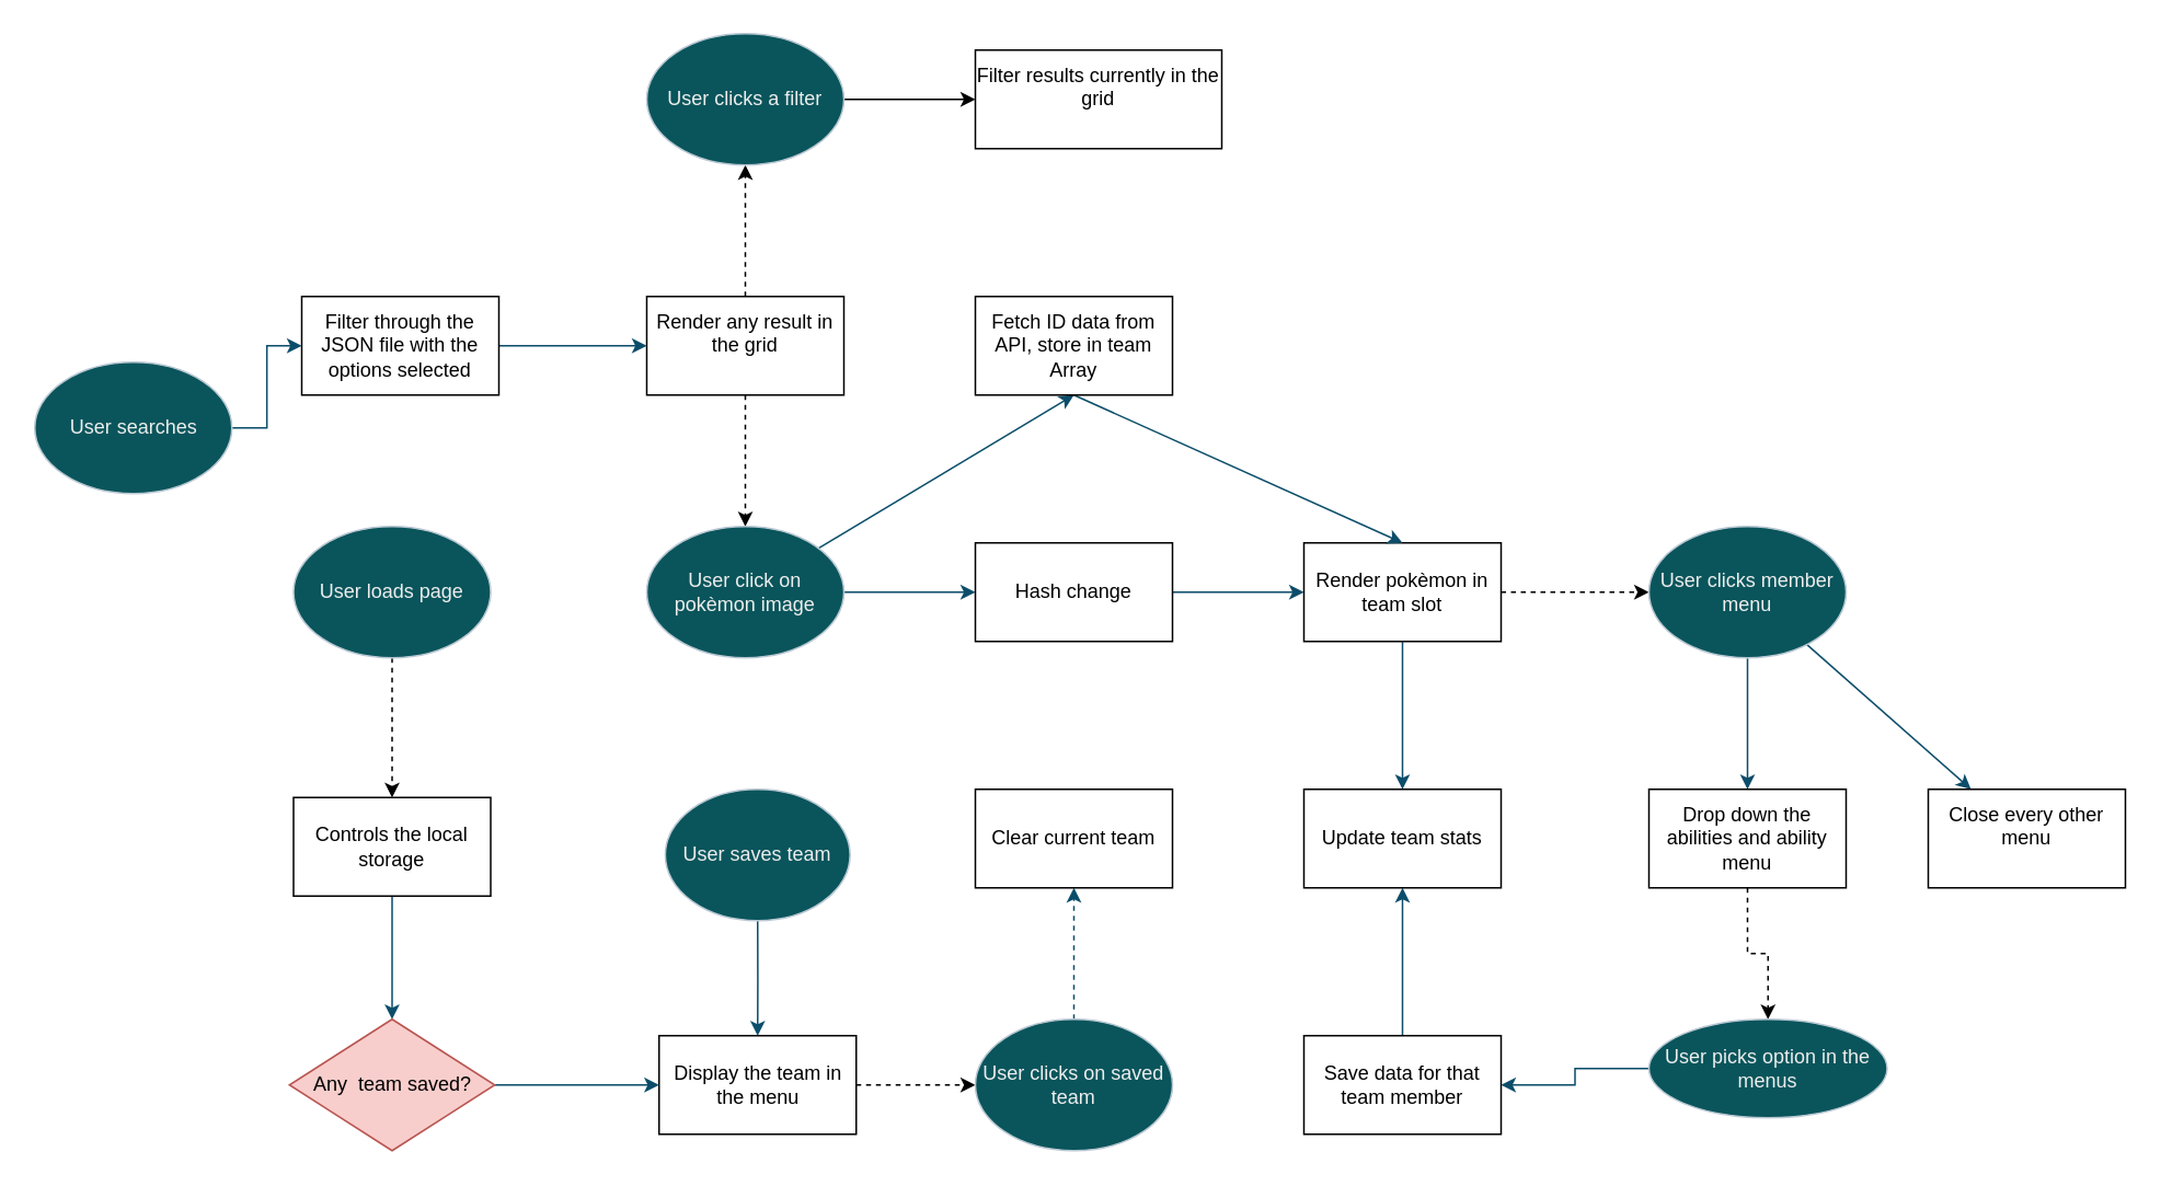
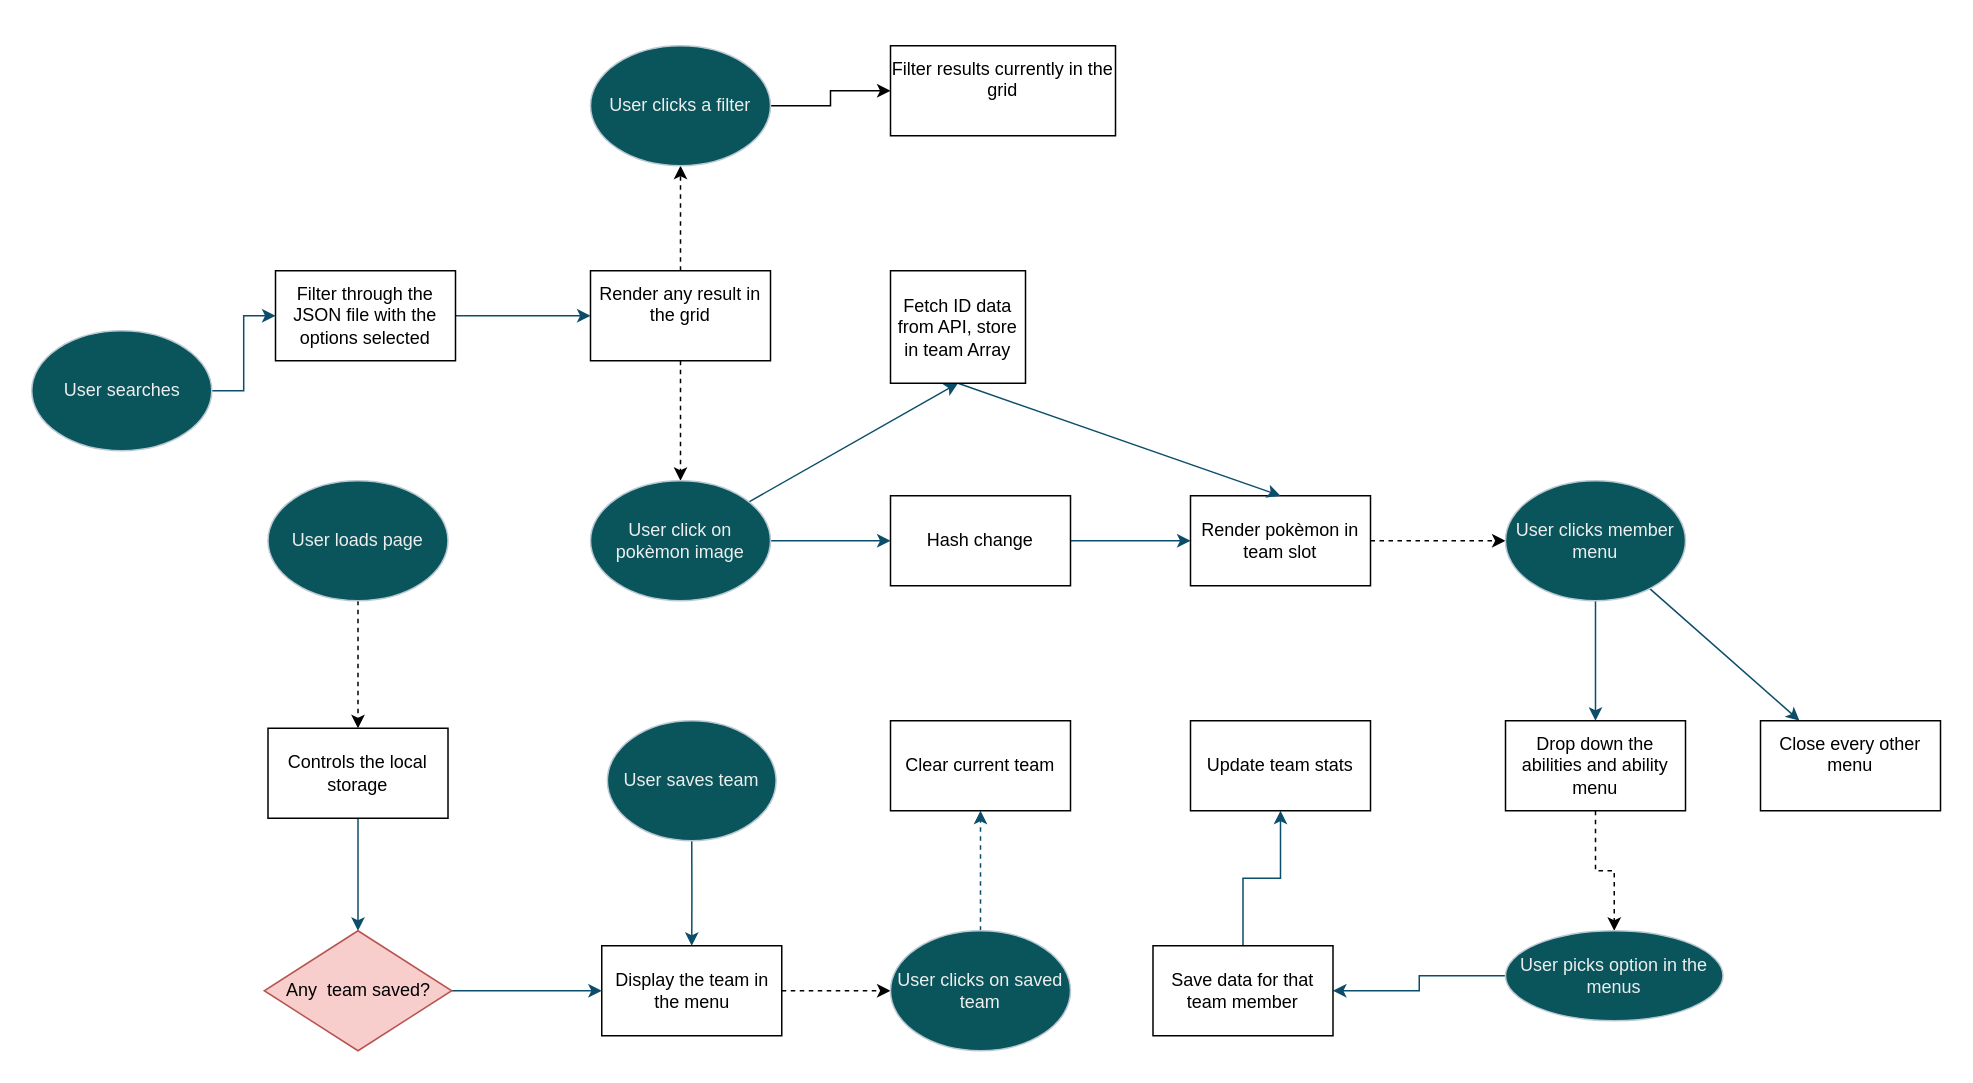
  <mxCell id="0" />
  <mxCell id="1" parent="0" />
  <mxCell id="2" value="" style="edgeStyle=orthogonalEdgeStyle;rounded=0;orthogonalLoop=1;jettySize=auto;html=1;strokeColor=#000000;dashed=1;" parent="1" source="3" target="5" edge="1"><mxGeometry relative="1" as="geometry" /></mxCell>
  <mxCell id="3" value="User loads page" style="ellipse;whiteSpace=wrap;html=1;rounded=1;labelBackgroundColor=none;fillColor=#09555B;strokeColor=#BAC8D3;fontColor=#EEEEEE;" parent="1" vertex="1"><mxGeometry x="178" y="320" width="120" height="80" as="geometry" /></mxCell>
  <mxCell id="4" value="" style="edgeStyle=orthogonalEdgeStyle;rounded=0;orthogonalLoop=1;jettySize=auto;html=1;strokeColor=#0B4D6A;" parent="1" source="5" target="9" edge="1"><mxGeometry relative="1" as="geometry" /></mxCell>
  <mxCell id="5" value="Controls the local storage" style="rounded=0;whiteSpace=wrap;html=1;" parent="1" vertex="1"><mxGeometry x="178" y="485" width="120" height="60" as="geometry" /></mxCell>
  <mxCell id="6" value="" style="edgeStyle=orthogonalEdgeStyle;rounded=0;orthogonalLoop=1;jettySize=auto;html=1;strokeColor=#000000;dashed=1;" parent="1" source="7" target="39" edge="1"><mxGeometry relative="1" as="geometry" /></mxCell>
  <mxCell id="7" value="Display the team in the menu" style="rounded=0;whiteSpace=wrap;html=1;" parent="1" vertex="1"><mxGeometry x="400.5" y="630" width="120" height="60" as="geometry" /></mxCell>
  <mxCell id="8" value="" style="edgeStyle=orthogonalEdgeStyle;rounded=0;orthogonalLoop=1;jettySize=auto;html=1;strokeColor=#0B4D6A;" parent="1" source="9" target="7" edge="1"><mxGeometry relative="1" as="geometry" /></mxCell>
  <mxCell id="9" value="Any&amp;nbsp; team saved?" style="rhombus;whiteSpace=wrap;html=1;strokeColor=#b85450;fillColor=#f8cecc;" parent="1" vertex="1"><mxGeometry x="175.5" y="620" width="125" height="80" as="geometry" /></mxCell>
  <mxCell id="10" value="" style="edgeStyle=orthogonalEdgeStyle;rounded=0;orthogonalLoop=1;jettySize=auto;html=1;strokeColor=#0B4D6A;" parent="1" source="11" target="13" edge="1"><mxGeometry relative="1" as="geometry" /></mxCell>
  <mxCell id="11" value="User searches" style="ellipse;whiteSpace=wrap;html=1;rounded=1;labelBackgroundColor=none;fillColor=#09555B;strokeColor=#BAC8D3;fontColor=#EEEEEE;" parent="1" vertex="1"><mxGeometry x="20.5" y="220" width="120" height="80" as="geometry" /></mxCell>
  <mxCell id="12" value="" style="edgeStyle=orthogonalEdgeStyle;rounded=0;orthogonalLoop=1;jettySize=auto;html=1;strokeColor=#0B4D6A;" parent="1" source="13" target="16" edge="1"><mxGeometry relative="1" as="geometry" /></mxCell>
  <mxCell id="13" value="Filter through the JSON file with the options selected" style="rounded=0;whiteSpace=wrap;html=1;" parent="1" vertex="1"><mxGeometry x="183" y="180" width="120" height="60" as="geometry" /></mxCell>
  <mxCell id="14" value="" style="edgeStyle=orthogonalEdgeStyle;rounded=0;orthogonalLoop=1;jettySize=auto;html=1;strokeColor=default;dashed=1;" parent="1" source="16" target="19" edge="1"><mxGeometry relative="1" as="geometry" /></mxCell>
  <mxCell id="15" value="" style="edgeStyle=orthogonalEdgeStyle;rounded=0;orthogonalLoop=1;jettySize=auto;html=1;dashed=1;" edge="1" parent="1" source="16" target="44"><mxGeometry relative="1" as="geometry" /></mxCell>
  <mxCell id="16" value="&lt;div&gt;Render any result in the grid&lt;/div&gt;&lt;div&gt;&lt;br&gt;&lt;/div&gt;" style="rounded=0;whiteSpace=wrap;html=1;" parent="1" vertex="1"><mxGeometry x="393" y="180" width="120" height="60" as="geometry" /></mxCell>
  <mxCell id="17" value="" style="edgeStyle=orthogonalEdgeStyle;rounded=0;orthogonalLoop=1;jettySize=auto;html=1;strokeColor=#0B4D6A;" parent="1" source="19" target="21" edge="1"><mxGeometry relative="1" as="geometry" /></mxCell>
  <mxCell id="18" value="" style="rounded=0;orthogonalLoop=1;jettySize=auto;html=1;strokeColor=#0B4D6A;entryX=0.5;entryY=1;entryDx=0;entryDy=0;" parent="1" source="19" target="31" edge="1"><mxGeometry relative="1" as="geometry" /></mxCell>
  <mxCell id="19" value="User click on pokèmon image" style="ellipse;whiteSpace=wrap;html=1;rounded=1;labelBackgroundColor=none;fillColor=#09555B;strokeColor=#BAC8D3;fontColor=#EEEEEE;" parent="1" vertex="1"><mxGeometry x="393" y="320" width="120" height="80" as="geometry" /></mxCell>
  <mxCell id="20" value="" style="edgeStyle=orthogonalEdgeStyle;rounded=0;orthogonalLoop=1;jettySize=auto;html=1;strokeColor=#0B4D6A;" parent="1" source="21" target="24" edge="1"><mxGeometry relative="1" as="geometry" /></mxCell>
  <mxCell id="21" value="Hash change" style="rounded=0;whiteSpace=wrap;html=1;" parent="1" vertex="1"><mxGeometry x="593" y="330" width="120" height="60" as="geometry" /></mxCell>
  <mxCell id="22" value="" style="edgeStyle=orthogonalEdgeStyle;rounded=0;orthogonalLoop=1;jettySize=auto;html=1;strokeColor=#000000;dashed=1;" parent="1" source="24" target="27" edge="1"><mxGeometry relative="1" as="geometry" /></mxCell>
- <mxCell id="23" value="" style="edgeStyle=orthogonalEdgeStyle;rounded=0;orthogonalLoop=1;jettySize=auto;html=1;strokeColor=#0B4D6A;" parent="1" source="24" target="41" edge="1"><mxGeometry relative="1" as="geometry" /></mxCell>
  <mxCell id="24" value="Render pokèmon in team slot" style="rounded=0;whiteSpace=wrap;html=1;" parent="1" vertex="1"><mxGeometry x="793" y="330" width="120" height="60" as="geometry" /></mxCell>
  <mxCell id="25" value="" style="edgeStyle=orthogonalEdgeStyle;rounded=0;orthogonalLoop=1;jettySize=auto;html=1;strokeColor=#0B4D6A;" parent="1" source="27" target="29" edge="1"><mxGeometry relative="1" as="geometry" /></mxCell>
  <mxCell id="26" value="" style="rounded=0;orthogonalLoop=1;jettySize=auto;html=1;strokeColor=#0B4D6A;" edge="1" parent="1" source="27" target="42"><mxGeometry relative="1" as="geometry" /></mxCell>
  <mxCell id="27" value="User clicks member menu" style="ellipse;whiteSpace=wrap;html=1;rounded=1;labelBackgroundColor=none;fillColor=#09555B;strokeColor=#BAC8D3;fontColor=#EEEEEE;" parent="1" vertex="1"><mxGeometry x="1003" y="320" width="120" height="80" as="geometry" /></mxCell>
  <mxCell id="28" value="" style="edgeStyle=orthogonalEdgeStyle;rounded=0;orthogonalLoop=1;jettySize=auto;html=1;strokeColor=#000000;dashed=1;" parent="1" source="29" target="33" edge="1"><mxGeometry relative="1" as="geometry" /></mxCell>
  <mxCell id="29" value="Drop down the abilities and ability menu" style="rounded=0;whiteSpace=wrap;html=1;" parent="1" vertex="1"><mxGeometry x="1003" y="480" width="120" height="60" as="geometry" /></mxCell>
  <mxCell id="30" value="" style="rounded=0;orthogonalLoop=1;jettySize=auto;html=1;strokeColor=#0B4D6A;exitX=0.5;exitY=1;exitDx=0;exitDy=0;entryX=0.5;entryY=0;entryDx=0;entryDy=0;" edge="1" parent="1" source="31" target="24"><mxGeometry relative="1" as="geometry" /></mxCell>
- <mxCell id="31" value="Fetch ID data from API, store in team Array" style="rounded=0;whiteSpace=wrap;html=1;" parent="1" vertex="1"><mxGeometry x="593" y="180" width="120" height="60" as="geometry" /></mxCell>
+ <mxCell id="31" value="Fetch ID data from API, store in team Array" style="rounded=0;whiteSpace=wrap;html=1;" parent="1" vertex="1"><mxGeometry x="593" y="180" width="90" height="75" as="geometry" /></mxCell>
  <mxCell id="32" value="" style="edgeStyle=orthogonalEdgeStyle;rounded=0;orthogonalLoop=1;jettySize=auto;html=1;strokeColor=#0B4D6A;" parent="1" source="33" target="35" edge="1"><mxGeometry relative="1" as="geometry" /></mxCell>
  <mxCell id="33" value="User picks option in the menus" style="ellipse;whiteSpace=wrap;html=1;rounded=1;labelBackgroundColor=none;fillColor=#09555B;strokeColor=#BAC8D3;fontColor=#EEEEEE;" parent="1" vertex="1"><mxGeometry x="1003" y="620" width="145" height="60" as="geometry" /></mxCell>
  <mxCell id="34" value="" style="edgeStyle=orthogonalEdgeStyle;rounded=0;orthogonalLoop=1;jettySize=auto;html=1;strokeColor=#0B4D6A;" parent="1" source="35" target="41" edge="1"><mxGeometry relative="1" as="geometry" /></mxCell>
- <mxCell id="35" value="Save data for that team member" style="rounded=0;whiteSpace=wrap;html=1;" parent="1" vertex="1"><mxGeometry x="793" y="630" width="120" height="60" as="geometry" /></mxCell>
+ <mxCell id="35" value="Save data for that team member" style="rounded=0;whiteSpace=wrap;html=1;" parent="1" vertex="1"><mxGeometry x="768" y="630" width="120" height="60" as="geometry" /></mxCell>
  <mxCell id="36" value="" style="edgeStyle=orthogonalEdgeStyle;rounded=0;orthogonalLoop=1;jettySize=auto;html=1;strokeColor=#0B4D6A;" parent="1" source="37" target="7" edge="1"><mxGeometry relative="1" as="geometry" /></mxCell>
  <mxCell id="37" value="User saves team" style="ellipse;whiteSpace=wrap;html=1;rounded=1;labelBackgroundColor=none;fillColor=#09555B;strokeColor=#BAC8D3;fontColor=#EEEEEE;" parent="1" vertex="1"><mxGeometry x="404.25" y="480" width="112.5" height="80" as="geometry" /></mxCell>
  <mxCell id="38" value="" style="edgeStyle=orthogonalEdgeStyle;rounded=0;orthogonalLoop=1;jettySize=auto;html=1;strokeColor=#0B4D6A;dashed=1;" parent="1" source="39" target="40" edge="1"><mxGeometry relative="1" as="geometry" /></mxCell>
  <mxCell id="39" value="User clicks on saved team" style="ellipse;whiteSpace=wrap;html=1;rounded=1;labelBackgroundColor=none;fillColor=#09555B;strokeColor=#BAC8D3;fontColor=#EEEEEE;" parent="1" vertex="1"><mxGeometry x="593" y="620" width="120" height="80" as="geometry" /></mxCell>
  <mxCell id="40" value="Clear current team" style="rounded=0;whiteSpace=wrap;html=1;" parent="1" vertex="1"><mxGeometry x="593" y="480" width="120" height="60" as="geometry" /></mxCell>
  <mxCell id="41" value="Update team stats" style="rounded=0;whiteSpace=wrap;html=1;" parent="1" vertex="1"><mxGeometry x="793" y="480" width="120" height="60" as="geometry" /></mxCell>
  <mxCell id="42" value="&lt;div&gt;Close every other menu&lt;/div&gt;&lt;div&gt;&lt;br&gt;&lt;/div&gt;" style="rounded=0;whiteSpace=wrap;html=1;" vertex="1" parent="1"><mxGeometry x="1173" y="480" width="120" height="60" as="geometry" /></mxCell>
  <mxCell id="43" value="" style="edgeStyle=orthogonalEdgeStyle;rounded=0;orthogonalLoop=1;jettySize=auto;html=1;" edge="1" parent="1" source="44" target="45"><mxGeometry relative="1" as="geometry" /></mxCell>
- <mxCell id="44" value="User clicks a filter" style="ellipse;whiteSpace=wrap;html=1;rounded=1;labelBackgroundColor=none;fillColor=#09555B;strokeColor=#BAC8D3;fontColor=#EEEEEE;" vertex="1" parent="1"><mxGeometry x="393" y="20" width="120" height="80" as="geometry" /></mxCell>
+ <mxCell id="44" value="User clicks a filter" style="ellipse;whiteSpace=wrap;html=1;rounded=1;labelBackgroundColor=none;fillColor=#09555B;strokeColor=#BAC8D3;fontColor=#EEEEEE;" vertex="1" parent="1"><mxGeometry x="393" y="30" width="120" height="80" as="geometry" /></mxCell>
  <mxCell id="45" value="&lt;div&gt;Filter results currently in the grid&lt;/div&gt;&lt;div&gt;&lt;br&gt;&lt;/div&gt;" style="rounded=0;whiteSpace=wrap;html=1;" vertex="1" parent="1"><mxGeometry x="593" y="30" width="150" height="60" as="geometry" /></mxCell>
